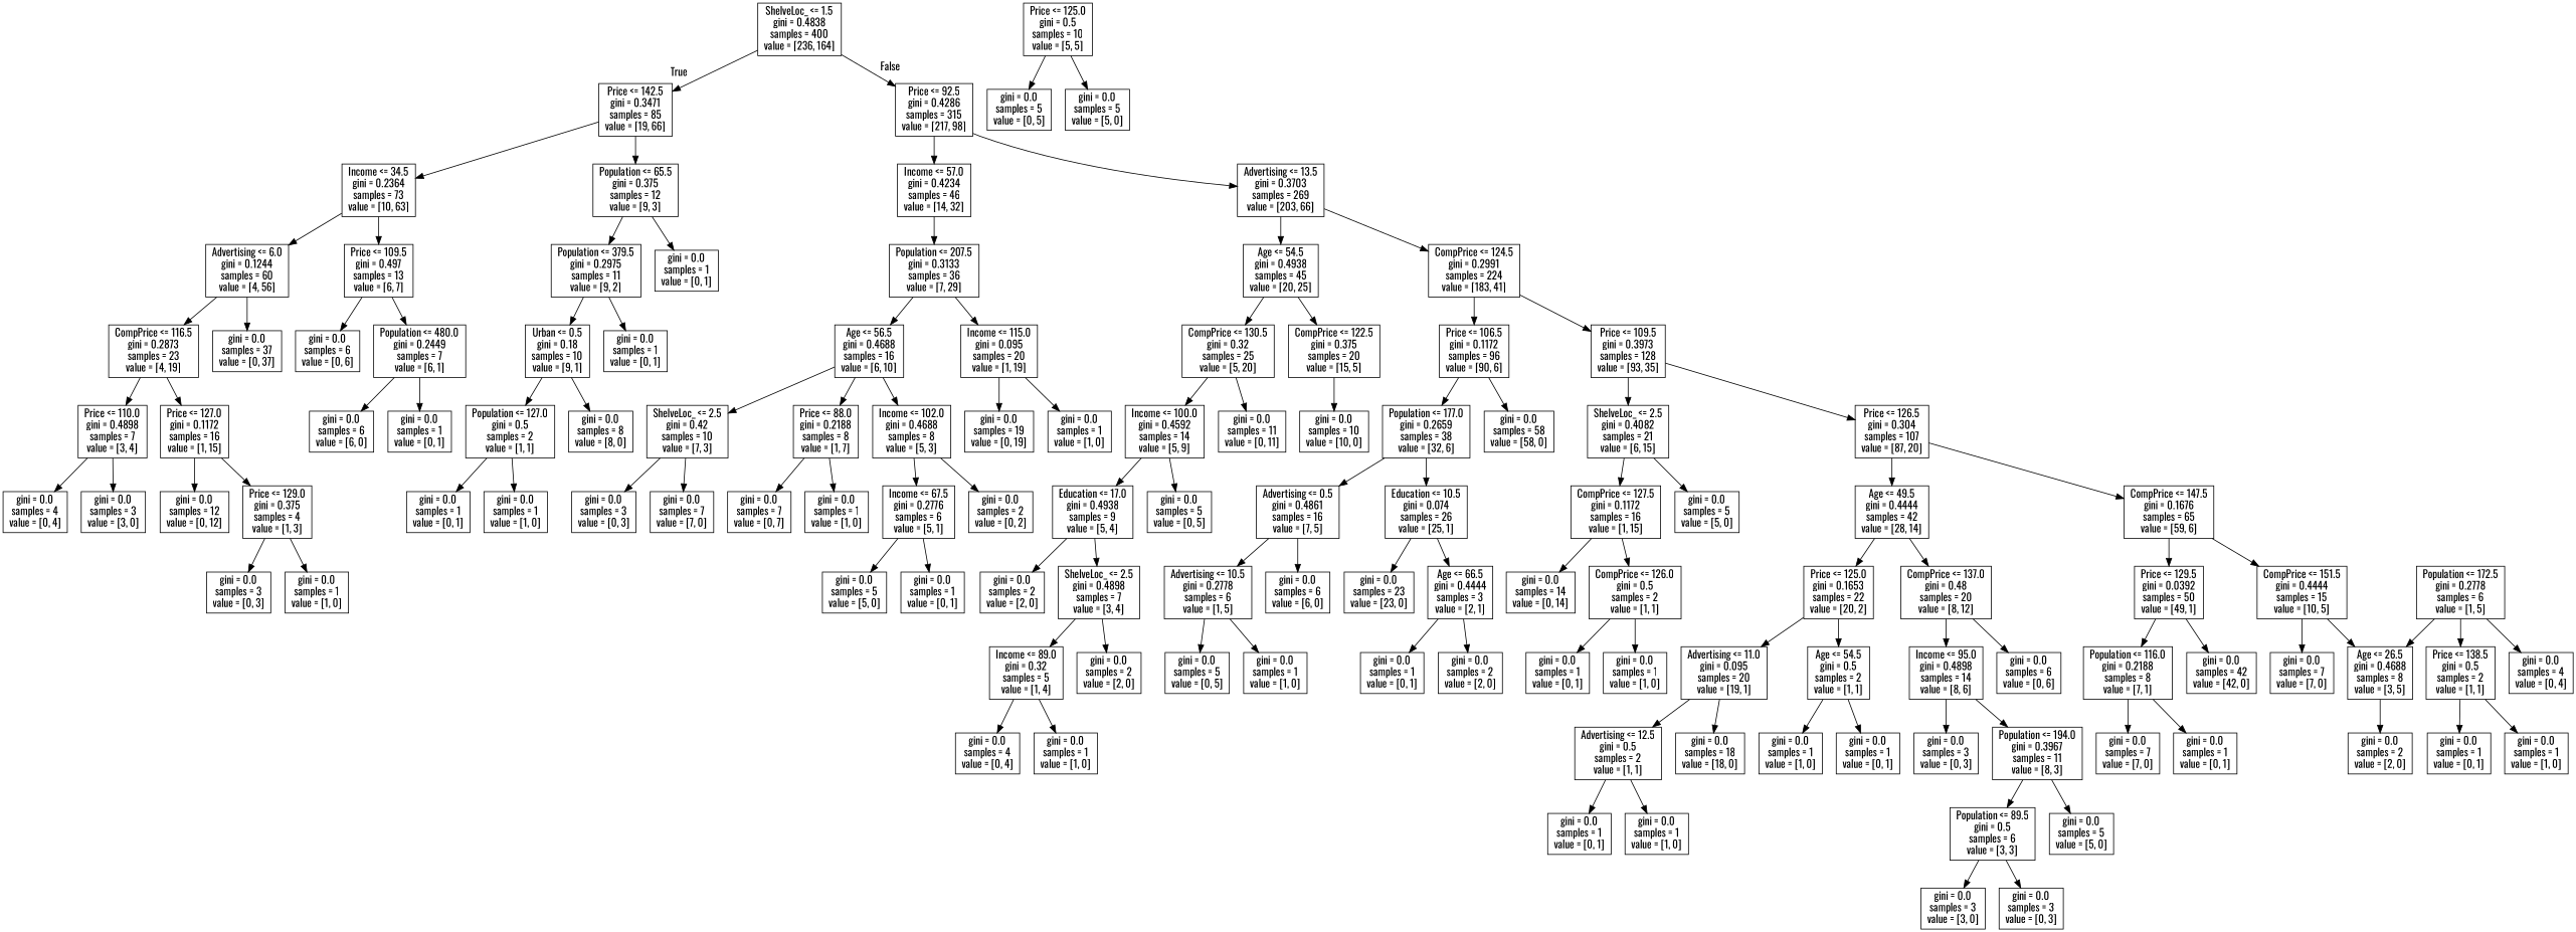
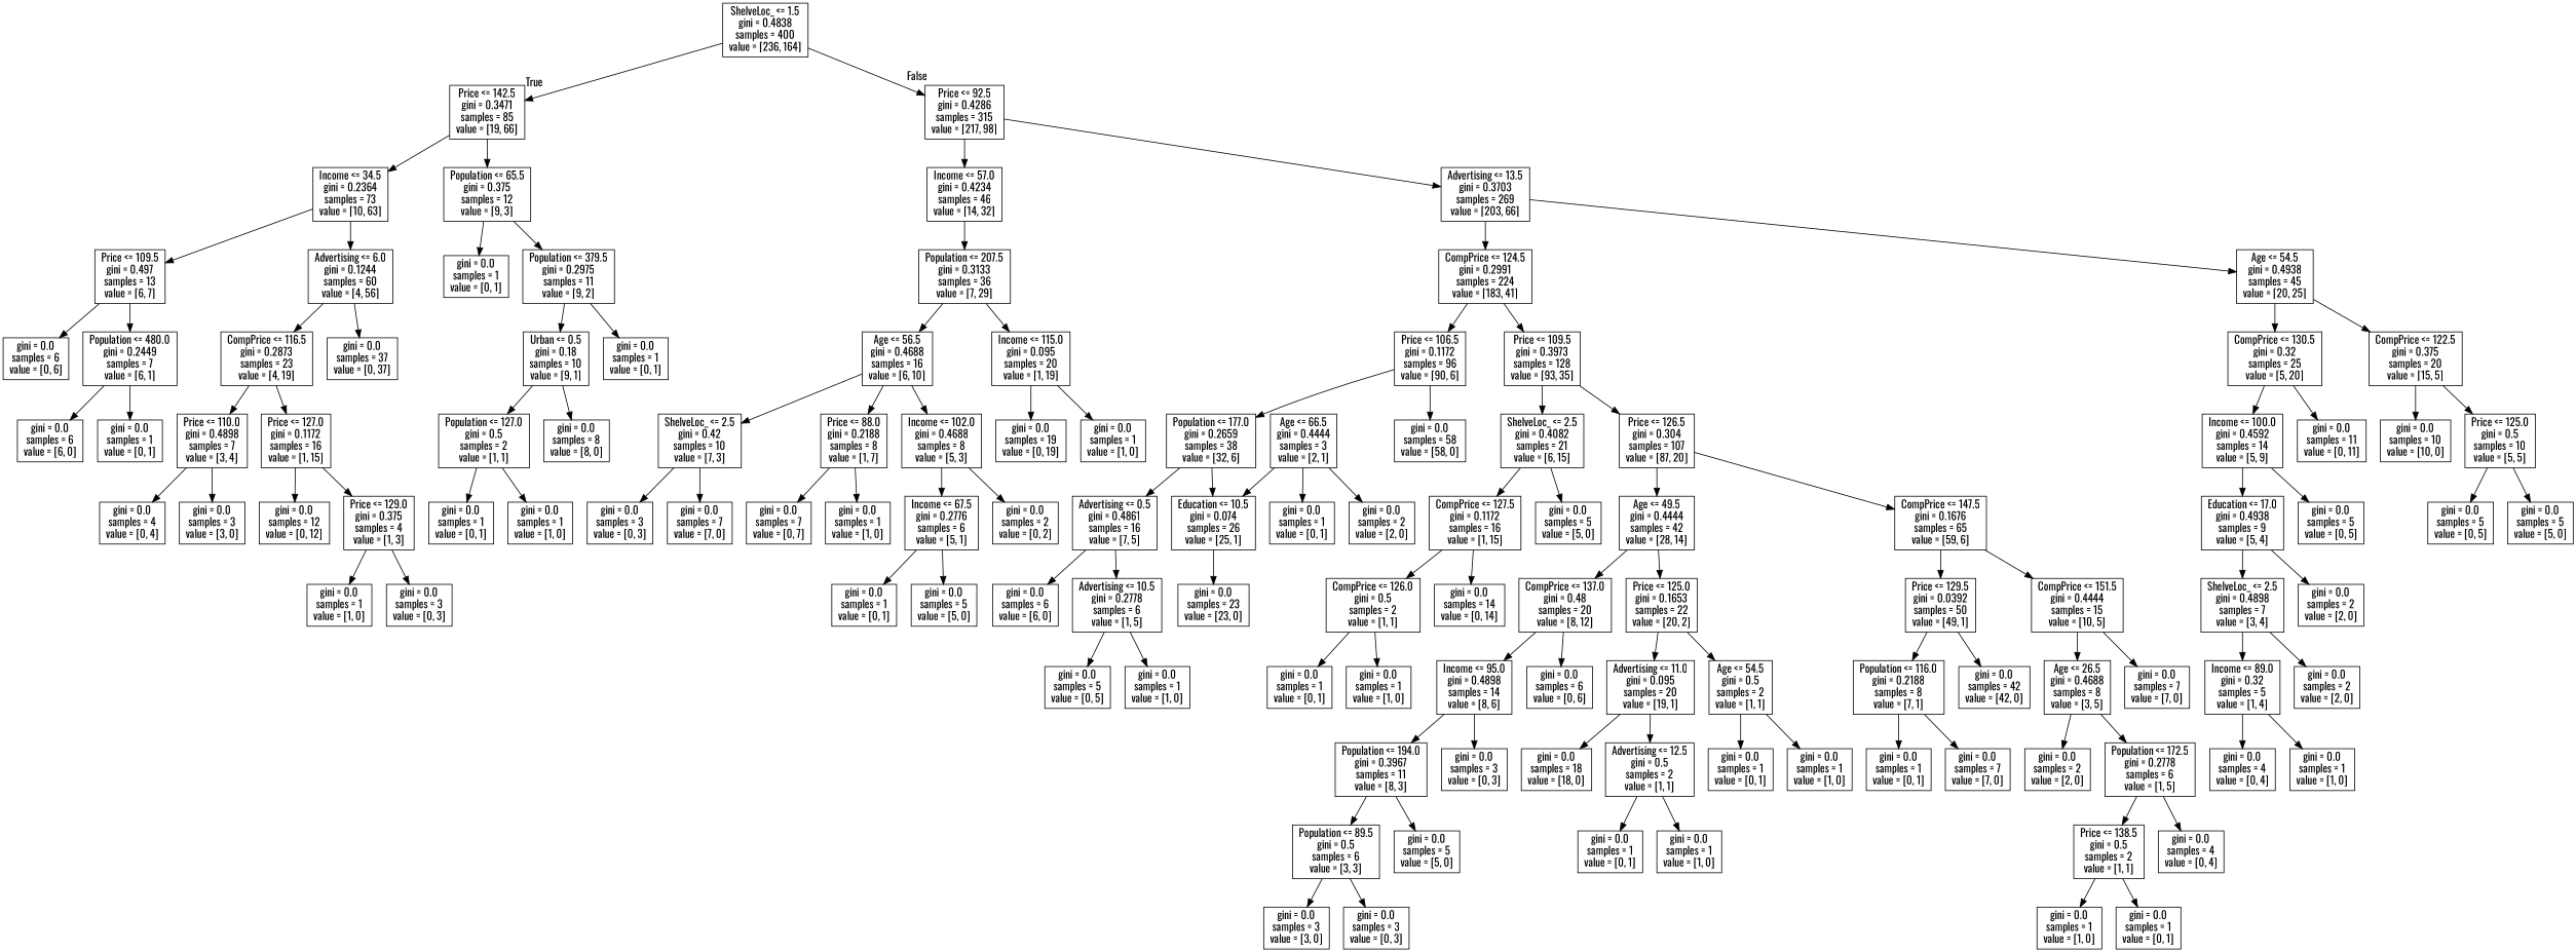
  digraph {
    fontname=Oswald
    node [fontname=Oswald shape=box]
    edge [fontname=Oswald]
    n1 [label="ShelveLoc_ <= 1.5\ngini = 0.4838\nsamples = 400\nvalue = [236, 164]"]
    n2 [label="Price <= 142.5\ngini = 0.3471\nsamples = 85\nvalue = [19, 66]"]
    n3 [label="Price <= 92.5\ngini = 0.4286\nsamples = 315\nvalue = [217, 98]"]
    n4 [label="Income <= 34.5\ngini = 0.2364\nsamples = 73\nvalue = [10, 63]"]
    n5 [label="Population <= 65.5\ngini = 0.375\nsamples = 12\nvalue = [9, 3]"]
    n6 [label="Income <= 57.0\ngini = 0.4234\nsamples = 46\nvalue = [14, 32]"]
    n7 [label="Advertising <= 13.5\ngini = 0.3703\nsamples = 269\nvalue = [203, 66]"]
    n8 [label="Price <= 109.5\ngini = 0.497\nsamples = 13\nvalue = [6, 7]"]
    n9 [label="Advertising <= 6.0\ngini = 0.1244\nsamples = 60\nvalue = [4, 56]"]
    n10 [label="gini = 0.0\nsamples = 1\nvalue = [0, 1]"]
    n11 [label="Population <= 379.5\ngini = 0.2975\nsamples = 11\nvalue = [9, 2]"]
    n12 [label="gini = 0.0\nsamples = 6\nvalue = [0, 6]"]
    n13 [label="Population <= 480.0\ngini = 0.2449\nsamples = 7\nvalue = [6, 1]"]
    n14 [label="CompPrice <= 116.5\ngini = 0.2873\nsamples = 23\nvalue = [4, 19]"]
    n15 [label="gini = 0.0\nsamples = 37\nvalue = [0, 37]"]
    n16 [label="gini = 0.0\nsamples = 6\nvalue = [6, 0]"]
    n17 [label="gini = 0.0\nsamples = 1\nvalue = [0, 1]"]
    n18 [label="Price <= 110.0\ngini = 0.4898\nsamples = 7\nvalue = [3, 4]"]
    n19 [label="Price <= 127.0\ngini = 0.1172\nsamples = 16\nvalue = [1, 15]"]
    n20 [label="gini = 0.0\nsamples = 4\nvalue = [0, 4]"]
    n21 [label="gini = 0.0\nsamples = 3\nvalue = [3, 0]"]
    n22 [label="gini = 0.0\nsamples = 12\nvalue = [0, 12]"]
    n23 [label="Price <= 129.0\ngini = 0.375\nsamples = 4\nvalue = [1, 3]"]
    n24 [label="gini = 0.0\nsamples = 1\nvalue = [1, 0]"]
    n25 [label="gini = 0.0\nsamples = 3\nvalue = [0, 3]"]
    n26 [label="Urban <= 0.5\ngini = 0.18\nsamples = 10\nvalue = [9, 1]"]
    n27 [label="gini = 0.0\nsamples = 1\nvalue = [0, 1]"]
    n28 [label="Population <= 127.0\ngini = 0.5\nsamples = 2\nvalue = [1, 1]"]
    n29 [label="gini = 0.0\nsamples = 8\nvalue = [8, 0]"]
    n30 [label="gini = 0.0\nsamples = 1\nvalue = [0, 1]"]
    n31 [label="gini = 0.0\nsamples = 1\nvalue = [1, 0]"]
    n32 [label="Population <= 207.5\ngini = 0.3133\nsamples = 36\nvalue = [7, 29]"]
    n33 [label="CompPrice <= 124.5\ngini = 0.2991\nsamples = 224\nvalue = [183, 41]"]
    n34 [label="Age <= 54.5\ngini = 0.4938\nsamples = 45\nvalue = [20, 25]"]
    n35 [label="ShelveLoc_ <= 2.5\ngini = 0.42\nsamples = 10\nvalue = [7, 3]"]
    n36 [label="gini = 0.0\nsamples = 3\nvalue = [0, 3]"]
    n37 [label="gini = 0.0\nsamples = 7\nvalue = [7, 0]"]
    n38 [label="Age <= 56.5\ngini = 0.4688\nsamples = 16\nvalue = [6, 10]"]
    n39 [label="Income <= 115.0\ngini = 0.095\nsamples = 20\nvalue = [1, 19]"]
    n40 [label="Price <= 88.0\ngini = 0.2188\nsamples = 8\nvalue = [1, 7]"]
    n41 [label="Income <= 102.0\ngini = 0.4688\nsamples = 8\nvalue = [5, 3]"]
    n42 [label="gini = 0.0\nsamples = 19\nvalue = [0, 19]"]
    n43 [label="gini = 0.0\nsamples = 1\nvalue = [1, 0]"]
    n44 [label="gini = 0.0\nsamples = 7\nvalue = [0, 7]"]
    n45 [label="gini = 0.0\nsamples = 1\nvalue = [1, 0]"]
    n46 [label="Income <= 67.5\ngini = 0.2776\nsamples = 6\nvalue = [5, 1]"]
    n47 [label="gini = 0.0\nsamples = 2\nvalue = [0, 2]"]
    n48 [label="gini = 0.0\nsamples = 1\nvalue = [0, 1]"]
    n49 [label="gini = 0.0\nsamples = 5\nvalue = [5, 0]"]
    n50 [label="Price <= 106.5\ngini = 0.1172\nsamples = 96\nvalue = [90, 6]"]
    n51 [label="Price <= 109.5\ngini = 0.3973\nsamples = 128\nvalue = [93, 35]"]
    n52 [label="CompPrice <= 130.5\ngini = 0.32\nsamples = 25\nvalue = [5, 20]"]
    n53 [label="CompPrice <= 122.5\ngini = 0.375\nsamples = 20\nvalue = [15, 5]"]
    n54 [label="Population <= 177.0\ngini = 0.2659\nsamples = 38\nvalue = [32, 6]"]
    n55 [label="gini = 0.0\nsamples = 58\nvalue = [58, 0]"]
    n56 [label="ShelveLoc_ <= 2.5\ngini = 0.4082\nsamples = 21\nvalue = [6, 15]"]
    n57 [label="Price <= 126.5\ngini = 0.304\nsamples = 107\nvalue = [87, 20]"]
    n58 [label="Advertising <= 0.5\ngini = 0.4861\nsamples = 16\nvalue = [7, 5]"]
    n59 [label="Education <= 10.5\ngini = 0.074\nsamples = 26\nvalue = [25, 1]"]
    n60 [label="gini = 0.0\nsamples = 6\nvalue = [6, 0]"]
    n61 [label="Advertising <= 10.5\ngini = 0.2778\nsamples = 6\nvalue = [1, 5]"]
    n62 [label="Age <= 66.5\ngini = 0.4444\nsamples = 3\nvalue = [2, 1]"]
    n63 [label="gini = 0.0\nsamples = 23\nvalue = [23, 0]"]
    n64 [label="gini = 0.0\nsamples = 5\nvalue = [0, 5]"]
    n65 [label="gini = 0.0\nsamples = 1\nvalue = [1, 0]"]
    n66 [label="gini = 0.0\nsamples = 1\nvalue = [0, 1]"]
    n67 [label="gini = 0.0\nsamples = 2\nvalue = [2, 0]"]
    n68 [label="CompPrice <= 127.5\ngini = 0.1172\nsamples = 16\nvalue = [1, 15]"]
    n69 [label="gini = 0.0\nsamples = 5\nvalue = [5, 0]"]
    n70 [label="Age <= 49.5\ngini = 0.4444\nsamples = 42\nvalue = [28, 14]"]
    n71 [label="CompPrice <= 147.5\ngini = 0.1676\nsamples = 65\nvalue = [59, 6]"]
    n72 [label="CompPrice <= 126.0\ngini = 0.5\nsamples = 2\nvalue = [1, 1]"]
    n73 [label="gini = 0.0\nsamples = 14\nvalue = [0, 14]"]
    n74 [label="gini = 0.0\nsamples = 1\nvalue = [0, 1]"]
    n75 [label="gini = 0.0\nsamples = 1\nvalue = [1, 0]"]
    n76 [label="CompPrice <= 137.0\ngini = 0.48\nsamples = 20\nvalue = [8, 12]"]
    n77 [label="Price <= 125.0\ngini = 0.1653\nsamples = 22\nvalue = [20, 2]"]
    n78 [label="Price <= 129.5\ngini = 0.0392\nsamples = 50\nvalue = [49, 1]"]
    n79 [label="CompPrice <= 151.5\ngini = 0.4444\nsamples = 15\nvalue = [10, 5]"]
    n80 [label="Income <= 95.0\ngini = 0.4898\nsamples = 14\nvalue = [8, 6]"]
    n81 [label="gini = 0.0\nsamples = 6\nvalue = [0, 6]"]
    n82 [label="Advertising <= 11.0\ngini = 0.095\nsamples = 20\nvalue = [19, 1]"]
    n83 [label="Age <= 54.5\ngini = 0.5\nsamples = 2\nvalue = [1, 1]"]
    n84 [label="Population <= 194.0\ngini = 0.3967\nsamples = 11\nvalue = [8, 3]"]
    n85 [label="gini = 0.0\nsamples = 3\nvalue = [0, 3]"]
    n86 [label="Population <= 89.5\ngini = 0.5\nsamples = 6\nvalue = [3, 3]"]
    n87 [label="gini = 0.0\nsamples = 5\nvalue = [5, 0]"]
    n88 [label="gini = 0.0\nsamples = 3\nvalue = [3, 0]"]
    n89 [label="gini = 0.0\nsamples = 3\nvalue = [0, 3]"]
    n90 [label="gini = 0.0\nsamples = 18\nvalue = [18, 0]"]
    n91 [label="Advertising <= 12.5\ngini = 0.5\nsamples = 2\nvalue = [1, 1]"]
    n92 [label="gini = 0.0\nsamples = 1\nvalue = [0, 1]"]
    n93 [label="gini = 0.0\nsamples = 1\nvalue = [1, 0]"]
    n94 [label="gini = 0.0\nsamples = 1\nvalue = [0, 1]"]
    n95 [label="gini = 0.0\nsamples = 1\nvalue = [1, 0]"]
    n96 [label="Population <= 116.0\ngini = 0.2188\nsamples = 8\nvalue = [7, 1]"]
    n97 [label="gini = 0.0\nsamples = 42\nvalue = [42, 0]"]
    n98 [label="Age <= 26.5\ngini = 0.4688\nsamples = 8\nvalue = [3, 5]"]
    n99 [label="gini = 0.0\nsamples = 7\nvalue = [7, 0]"]
    n100 [label="gini = 0.0\nsamples = 1\nvalue = [0, 1]"]
    n101 [label="gini = 0.0\nsamples = 7\nvalue = [7, 0]"]
    n102 [label="gini = 0.0\nsamples = 2\nvalue = [2, 0]"]
    n103 [label="Population <= 172.5\ngini = 0.2778\nsamples = 6\nvalue = [1, 5]"]
    n104 [label="Price <= 138.5\ngini = 0.5\nsamples = 2\nvalue = [1, 1]"]
    n105 [label="gini = 0.0\nsamples = 4\nvalue = [0, 4]"]
    n106 [label="gini = 0.0\nsamples = 1\nvalue = [1, 0]"]
    n107 [label="gini = 0.0\nsamples = 1\nvalue = [0, 1]"]
    n108 [label="Income <= 100.0\ngini = 0.4592\nsamples = 14\nvalue = [5, 9]"]
    n109 [label="gini = 0.0\nsamples = 11\nvalue = [0, 11]"]
    n110 [label="gini = 0.0\nsamples = 10\nvalue = [10, 0]"]
    n111 [label="Price <= 125.0\ngini = 0.5\nsamples = 10\nvalue = [5, 5]"]
    n112 [label="Education <= 17.0\ngini = 0.4938\nsamples = 9\nvalue = [5, 4]"]
    n113 [label="gini = 0.0\nsamples = 5\nvalue = [0, 5]"]
    n114 [label="ShelveLoc_ <= 2.5\ngini = 0.4898\nsamples = 7\nvalue = [3, 4]"]
    n115 [label="gini = 0.0\nsamples = 2\nvalue = [2, 0]"]
    n116 [label="Income <= 89.0\ngini = 0.32\nsamples = 5\nvalue = [1, 4]"]
    n117 [label="gini = 0.0\nsamples = 2\nvalue = [2, 0]"]
    n118 [label="gini = 0.0\nsamples = 4\nvalue = [0, 4]"]
    n119 [label="gini = 0.0\nsamples = 1\nvalue = [1, 0]"]
    n120 [label="gini = 0.0\nsamples = 5\nvalue = [0, 5]"]
    n121 [label="gini = 0.0\nsamples = 5\nvalue = [5, 0]"]
    n1 -> n2 [headlabel=True labelangle=45 labeldistance=2.5]
    n1 -> n3 [headlabel=False labelangle=-45 labeldistance=2.5]
    n2 -> n4
    n2 -> n5
    n3 -> n6
    n3 -> n7
    n4 -> n8
    n4 -> n9
    n5 -> n10
    n5 -> n11
    n6 -> n32
    n7 -> n33
    n7 -> n34
    n8 -> n12
    n8 -> n13
    n9 -> n14
    n9 -> n15
    n11 -> n26
    n11 -> n27
    n13 -> n16
    n13 -> n17
    n14 -> n18
    n14 -> n19
    n18 -> n20
    n18 -> n21
    n19 -> n22
    n19 -> n23
    n23 -> n24
    n23 -> n25
    n26 -> n28
    n26 -> n29
    n28 -> n30
    n28 -> n31
    n32 -> n38
    n32 -> n39
    n33 -> n50
    n33 -> n51
    n34 -> n52
    n34 -> n53
    n35 -> n36
    n35 -> n37
    n38 -> n35
    n38 -> n40
    n38 -> n41
    n39 -> n42
    n39 -> n43
    n40 -> n44
    n40 -> n45
    n41 -> n46
    n41 -> n47
    n46 -> n48
    n46 -> n49
    n50 -> n54
    n50 -> n55
    n51 -> n56
    n51 -> n57
    n52 -> n108
    n52 -> n109
    n53 -> n110
+   n53 -> n111
    n54 -> n58
    n54 -> n59
    n56 -> n68
    n56 -> n69
    n57 -> n70
    n57 -> n71
    n58 -> n60
    n58 -> n61
-   n59 -> n62
+   n62 -> n59
    n59 -> n63
    n61 -> n64
    n61 -> n65
    n62 -> n66
    n62 -> n67
    n68 -> n72
    n68 -> n73
    n70 -> n76
    n70 -> n77
    n71 -> n78
    n71 -> n79
    n72 -> n74
    n72 -> n75
    n76 -> n80
    n76 -> n81
    n77 -> n82
    n77 -> n83
    n78 -> n96
    n78 -> n97
    n79 -> n98
    n79 -> n99
    n80 -> n84
    n80 -> n85
    n82 -> n90
    n82 -> n91
    n83 -> n92
    n83 -> n93
    n84 -> n86
    n84 -> n87
    n86 -> n88
    n86 -> n89
    n91 -> n94
    n91 -> n95
    n96 -> n100
    n96 -> n101
    n98 -> n102
-   n103 -> n98
+   n98 -> n103
    n103 -> n104
    n103 -> n105
    n104 -> n106
    n104 -> n107
    n108 -> n112
    n108 -> n113
    n111 -> n120
    n111 -> n121
    n112 -> n114
    n112 -> n115
    n114 -> n116
    n114 -> n117
    n116 -> n118
    n116 -> n119
  }
